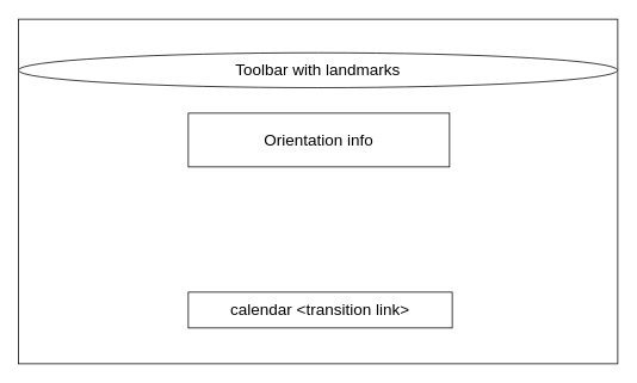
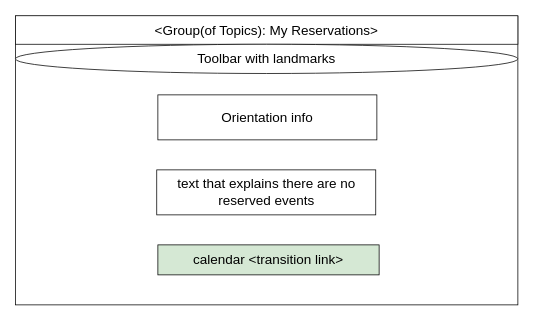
  <mxCell id="0" />
  <mxCell id="1" parent="0" />
  <mxCell id="2" value="" style="rounded=0;whiteSpace=wrap;html=1;" parent="1" vertex="1"><mxGeometry x="20" y="21" width="670" height="385" as="geometry" /></mxCell>
+ <mxCell id="3" value="&lt;div style=&quot;text-align: left ; font-size: 18px&quot;&gt;&lt;/div&gt;&lt;span style=&quot;text-align: left&quot;&gt;&amp;lt;Group(of Topics)&lt;/span&gt;&lt;span style=&quot;text-align: left&quot;&gt;: My Reservations&amp;gt;&lt;/span&gt;&lt;span style=&quot;text-align: left&quot;&gt;&lt;br&gt;&lt;/span&gt;" style="rounded=0;whiteSpace=wrap;html=1;fontSize=18;" parent="1" vertex="1"><mxGeometry x="20" y="20.5" width="670" height="38" as="geometry" /></mxCell>
  <mxCell id="4" value="Toolbar with landmarks" style="ellipse;whiteSpace=wrap;html=1;fontSize=18;" parent="1" vertex="1"><mxGeometry x="20" y="58.5" width="670" height="39" as="geometry" /></mxCell>
  <mxCell id="5" value="&lt;span style=&quot;font-size: 18px&quot;&gt;Orientation info&lt;/span&gt;" style="rounded=0;whiteSpace=wrap;html=1;" parent="1" vertex="1"><mxGeometry x="210" y="126" width="292" height="60" as="geometry" /></mxCell>
- <mxCell id="6" value="calendar &amp;lt;transition link&amp;gt;" style="rounded=0;whiteSpace=wrap;html=1;fontSize=18;" parent="1" vertex="1"><mxGeometry x="210" y="326" width="295" height="40" as="geometry" /></mxCell>
+ <mxCell id="6" value="calendar &amp;lt;transition link&amp;gt;" style="rounded=0;whiteSpace=wrap;html=1;fontSize=18;fillColor=#d5e8d4;" parent="1" vertex="1"><mxGeometry x="210" y="326" width="295" height="40" as="geometry" /></mxCell>
+ <mxCell id="7" value="&lt;span style=&quot;font-size: 18px&quot;&gt;text that explains there are no reserved events&lt;/span&gt;" style="rounded=0;whiteSpace=wrap;html=1;" vertex="1" parent="1"><mxGeometry x="208.5" y="226" width="292" height="60" as="geometry" /></mxCell>
